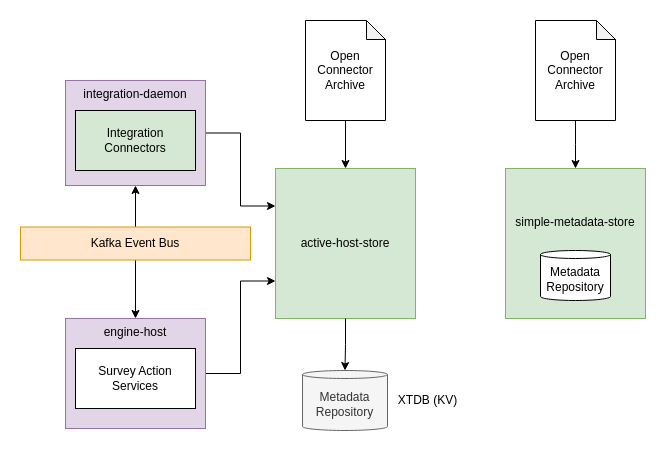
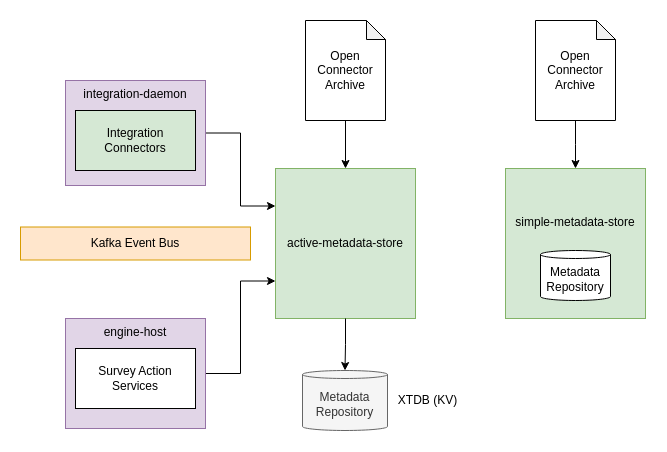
  <mxCell id="0" />
  <mxCell id="1" parent="0" />
- <mxCell id="2" value="active-host-store" style="rounded=0;whiteSpace=wrap;html=1;verticalAlign=middle;fillColor=#d5e8d4;strokeColor=#82b366;" parent="1" vertex="1"><mxGeometry x="275" y="168" width="140" height="150" as="geometry" /></mxCell>
+ <mxCell id="2" value="active-metadata-store" style="rounded=0;whiteSpace=wrap;html=1;verticalAlign=middle;fillColor=#d5e8d4;strokeColor=#82b366;" parent="1" vertex="1"><mxGeometry x="275" y="168" width="140" height="150" as="geometry" /></mxCell>
  <mxCell id="3" style="edgeStyle=orthogonalEdgeStyle;rounded=0;orthogonalLoop=1;jettySize=auto;html=1;exitX=1;exitY=0.5;exitDx=0;exitDy=0;entryX=0;entryY=0.25;entryDx=0;entryDy=0;" parent="1" source="4" target="2" edge="1"><mxGeometry relative="1" as="geometry" /></mxCell>
  <mxCell id="4" value="integration-daemon" style="rounded=0;whiteSpace=wrap;html=1;verticalAlign=top;fillColor=#e1d5e7;strokeColor=#9673a6;" parent="1" vertex="1"><mxGeometry x="65" y="80" width="140" height="105" as="geometry" /></mxCell>
  <mxCell id="5" style="edgeStyle=orthogonalEdgeStyle;rounded=0;orthogonalLoop=1;jettySize=auto;html=1;exitX=1;exitY=0.5;exitDx=0;exitDy=0;entryX=0;entryY=0.75;entryDx=0;entryDy=0;" parent="1" source="6" target="2" edge="1"><mxGeometry relative="1" as="geometry" /></mxCell>
  <mxCell id="6" value="engine-host" style="rounded=0;whiteSpace=wrap;html=1;verticalAlign=top;fillColor=#e1d5e7;strokeColor=#9673a6;" parent="1" vertex="1"><mxGeometry x="65" y="318" width="140" height="110" as="geometry" /></mxCell>
  <mxCell id="7" value="Survey Action&lt;br&gt;Services" style="rounded=0;whiteSpace=wrap;html=1;" parent="1" vertex="1"><mxGeometry x="75" y="348" width="120" height="60" as="geometry" /></mxCell>
  <mxCell id="8" value="Integration&lt;br&gt;Connectors" style="rounded=0;whiteSpace=wrap;html=1;fillColor=#d5e8d4;" parent="1" vertex="1"><mxGeometry x="75" y="110" width="120" height="60" as="geometry" /></mxCell>
  <mxCell id="9" value="Metadata&lt;br&gt;Repository" style="shape=cylinder3;whiteSpace=wrap;html=1;boundedLbl=1;backgroundOutline=1;size=4;fillColor=#f5f5f5;fontColor=#333333;strokeColor=#666666;" parent="1" vertex="1"><mxGeometry x="302" y="370" width="85" height="60" as="geometry" /></mxCell>
  <mxCell id="10" style="edgeStyle=orthogonalEdgeStyle;rounded=0;orthogonalLoop=1;jettySize=auto;html=1;exitX=0.5;exitY=1;exitDx=0;exitDy=0;entryX=0.5;entryY=0;entryDx=0;entryDy=0;entryPerimeter=0;" parent="1" source="2" target="9" edge="1"><mxGeometry relative="1" as="geometry" /></mxCell>
  <mxCell id="11" value="simple-metadata-store&lt;br&gt;&lt;br&gt;&lt;br&gt;&lt;br&gt;" style="rounded=0;whiteSpace=wrap;html=1;verticalAlign=middle;fillColor=#d5e8d4;strokeColor=#82b366;" parent="1" vertex="1"><mxGeometry x="505" y="168" width="140" height="150" as="geometry" /></mxCell>
  <mxCell id="12" value="Metadata&lt;br&gt;Repository" style="shape=cylinder3;whiteSpace=wrap;html=1;boundedLbl=1;backgroundOutline=1;size=4;" parent="1" vertex="1"><mxGeometry x="540" y="250" width="70" height="50" as="geometry" /></mxCell>
  <mxCell id="13" value="XTDB (KV)" style="text;html=1;align=center;verticalAlign=middle;resizable=0;points=[];autosize=1;strokeColor=none;fillColor=none;" parent="1" vertex="1"><mxGeometry x="387" y="385" width="80" height="30" as="geometry" /></mxCell>
- <mxCell id="14" style="edgeStyle=orthogonalEdgeStyle;rounded=0;orthogonalLoop=1;jettySize=auto;html=1;exitX=0.5;exitY=0;exitDx=0;exitDy=0;entryX=0.5;entryY=1;entryDx=0;entryDy=0;" parent="1" source="16" target="4" edge="1"><mxGeometry relative="1" as="geometry" /></mxCell>
- <mxCell id="15" style="edgeStyle=orthogonalEdgeStyle;rounded=0;orthogonalLoop=1;jettySize=auto;html=1;exitX=0.5;exitY=1;exitDx=0;exitDy=0;" parent="1" source="16" target="6" edge="1"><mxGeometry relative="1" as="geometry" /></mxCell>
  <mxCell id="16" value="Kafka Event Bus" style="rounded=0;whiteSpace=wrap;html=1;fillColor=#ffe6cc;strokeColor=#d79b00;" parent="1" vertex="1"><mxGeometry x="20" y="226.5" width="230" height="33" as="geometry" /></mxCell>
  <mxCell id="17" style="edgeStyle=orthogonalEdgeStyle;rounded=0;orthogonalLoop=1;jettySize=auto;html=1;exitX=0.5;exitY=1;exitDx=0;exitDy=0;exitPerimeter=0;" parent="1" source="18" target="2" edge="1"><mxGeometry relative="1" as="geometry" /></mxCell>
  <mxCell id="18" value="Open&lt;br&gt;Connector&lt;br&gt;Archive" style="shape=note;whiteSpace=wrap;html=1;backgroundOutline=1;darkOpacity=0.05;size=19;" parent="1" vertex="1"><mxGeometry x="305" y="20" width="80" height="100" as="geometry" /></mxCell>
  <mxCell id="19" style="edgeStyle=orthogonalEdgeStyle;rounded=0;orthogonalLoop=1;jettySize=auto;html=1;exitX=0.5;exitY=1;exitDx=0;exitDy=0;exitPerimeter=0;" parent="1" source="20" edge="1"><mxGeometry relative="1" as="geometry"><mxPoint x="575" y="168" as="targetPoint" /></mxGeometry></mxCell>
  <mxCell id="20" value="Open&lt;br&gt;Connector&lt;br&gt;Archive" style="shape=note;whiteSpace=wrap;html=1;backgroundOutline=1;darkOpacity=0.05;size=19;" parent="1" vertex="1"><mxGeometry x="535" y="20" width="80" height="100" as="geometry" /></mxCell>
